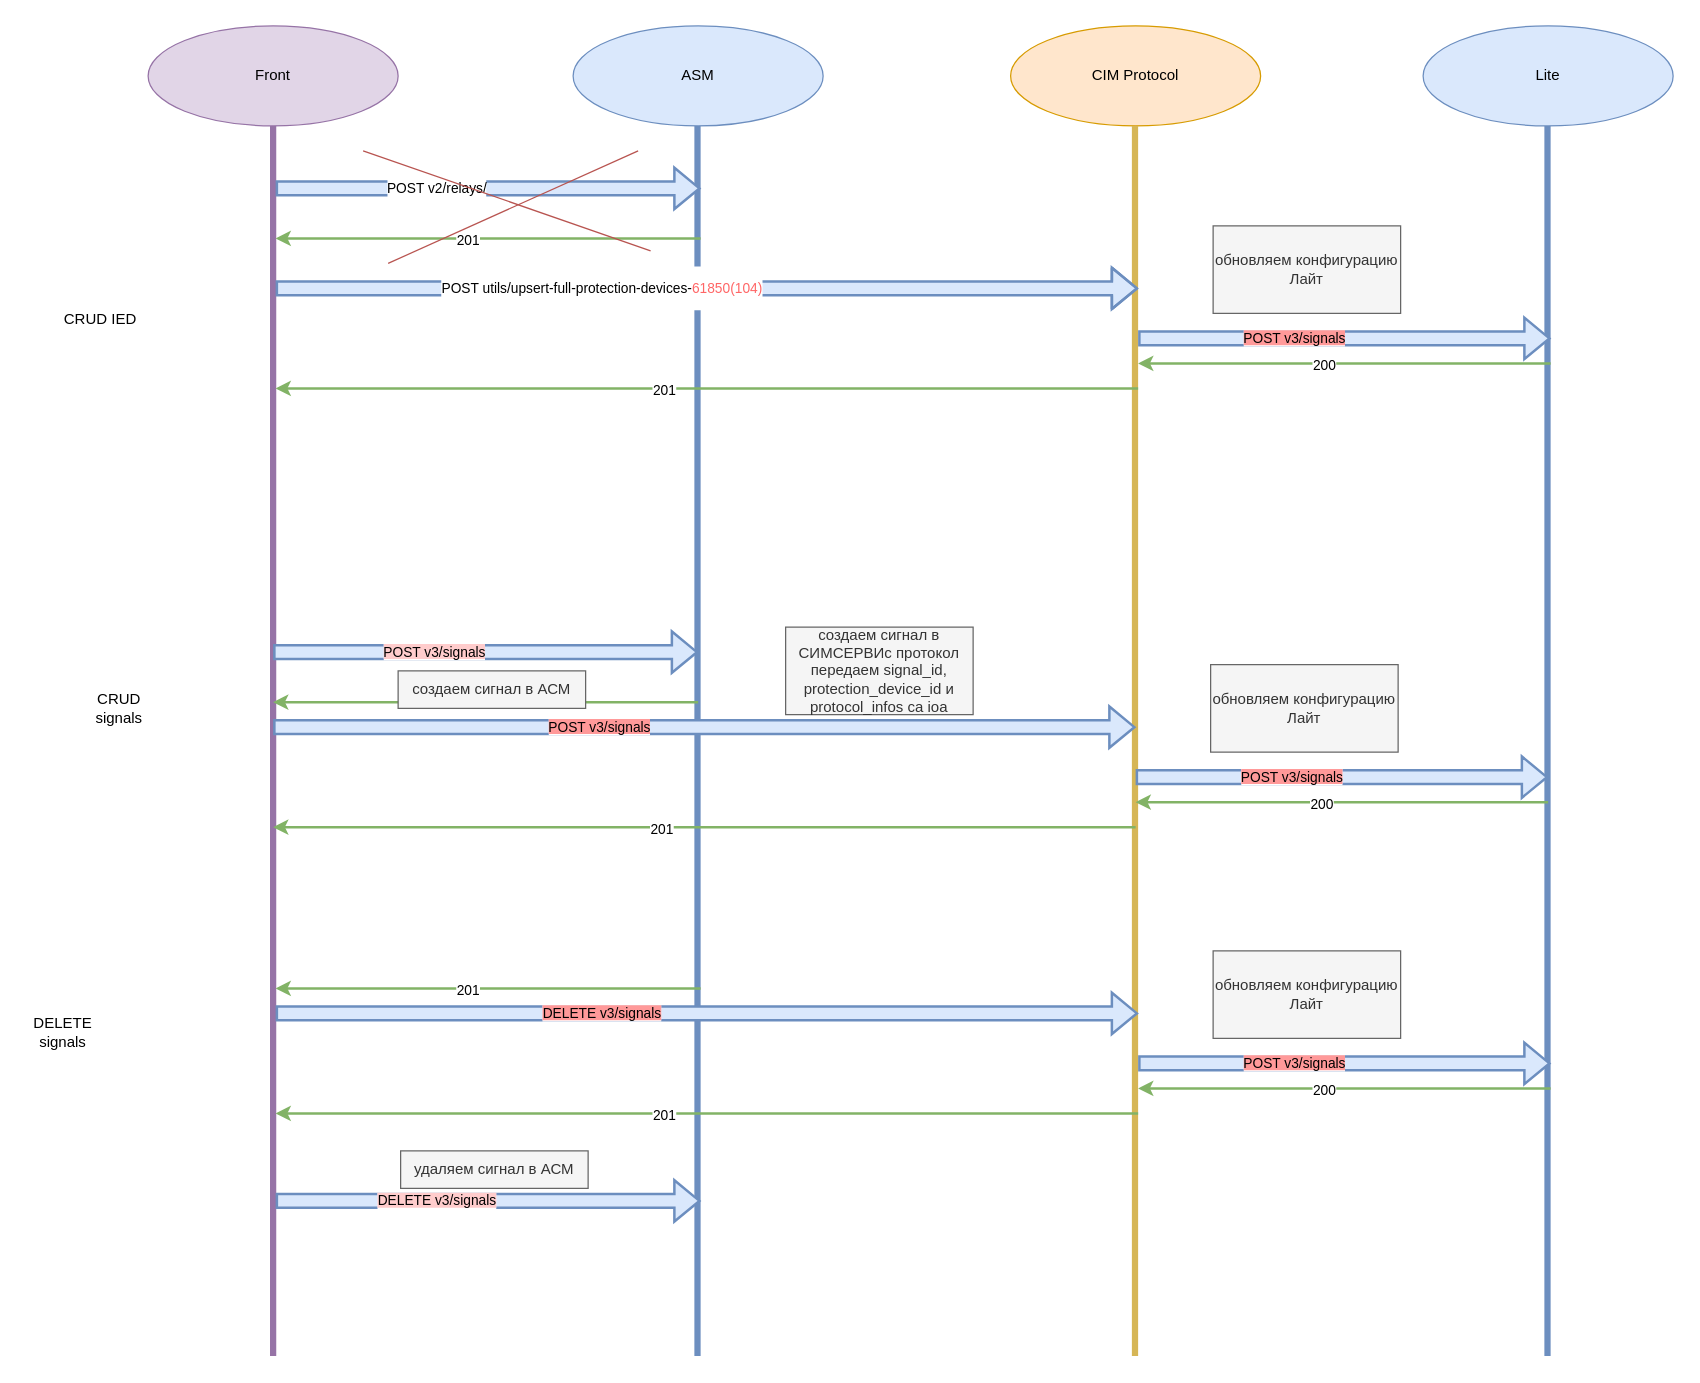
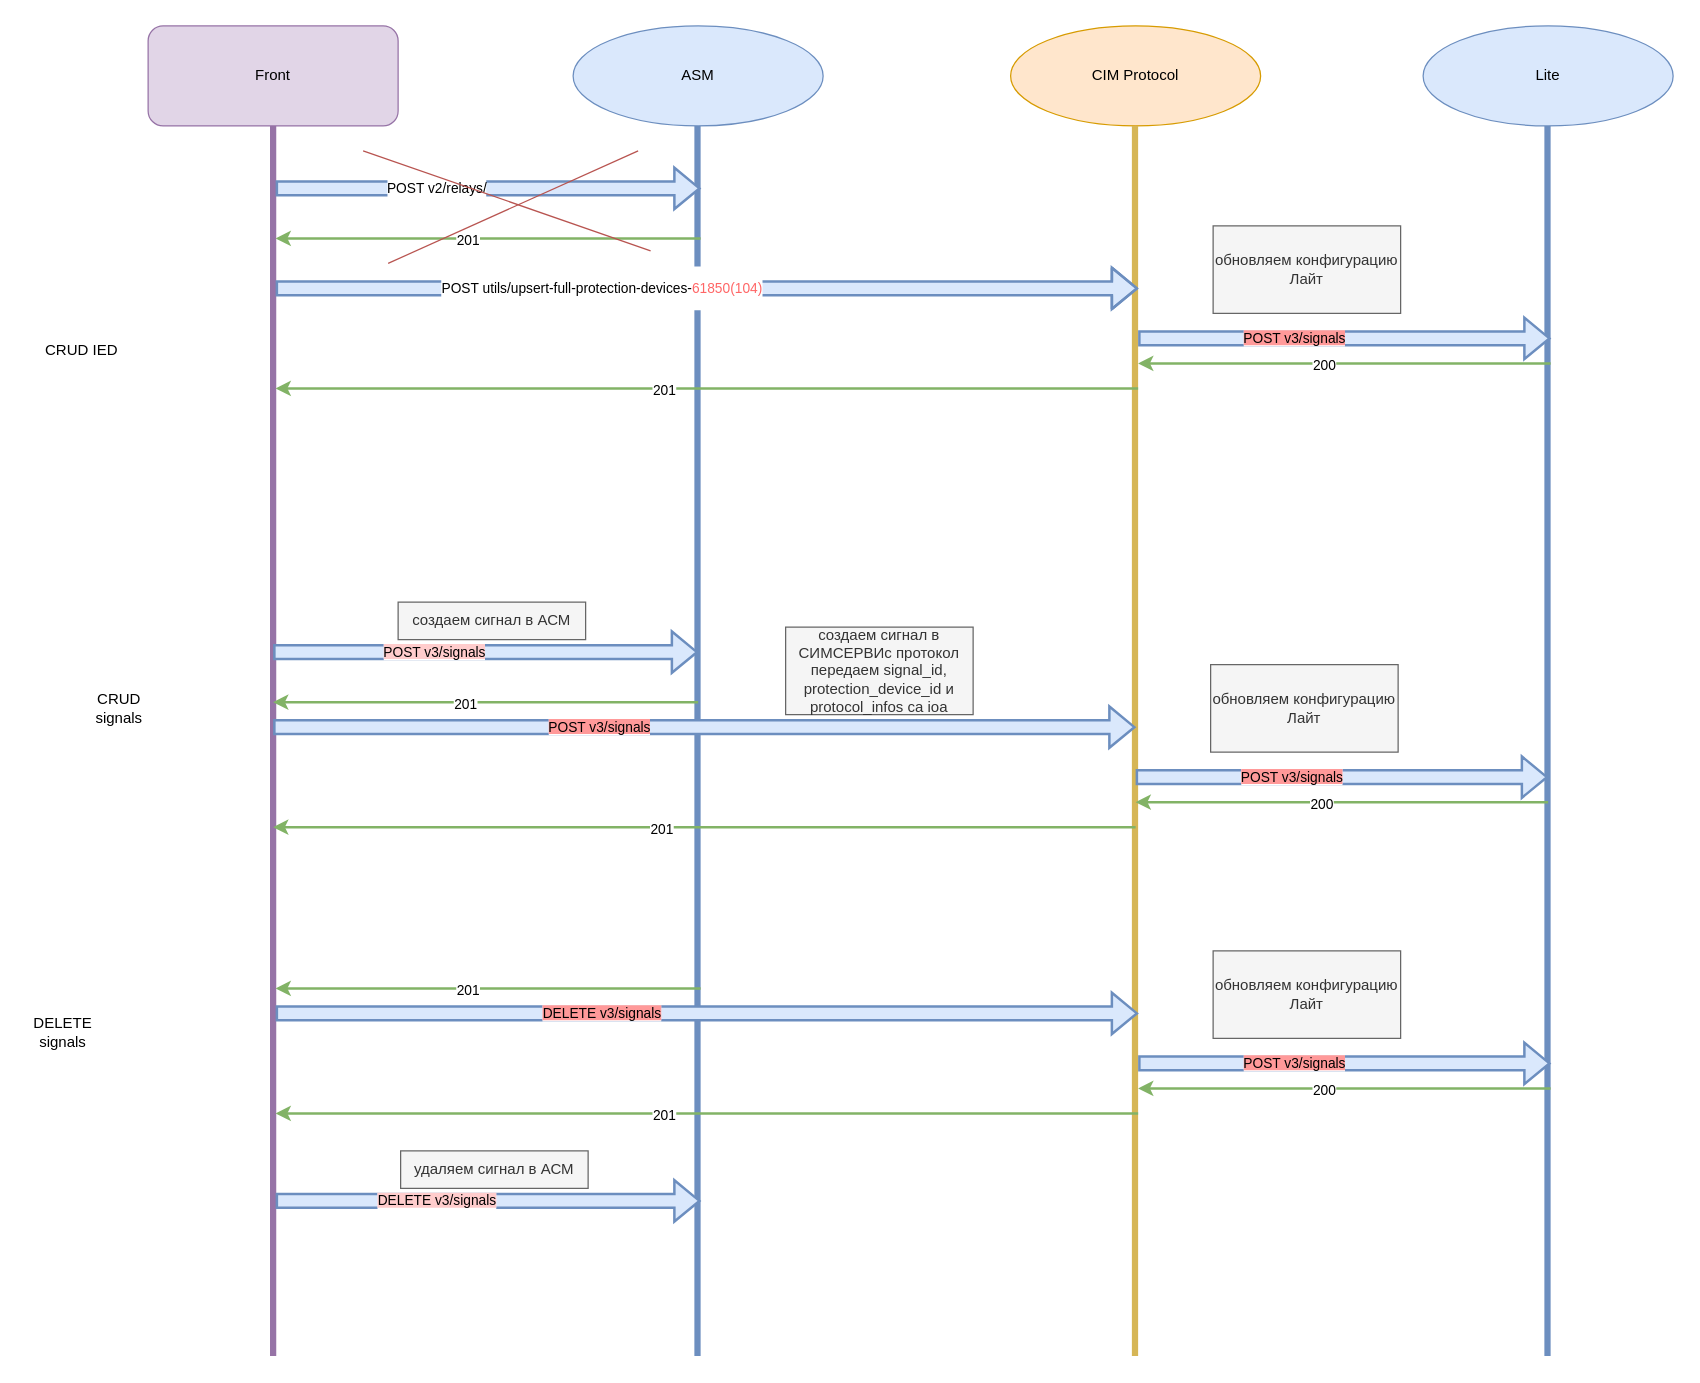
  <mxCell id="0" />
  <mxCell id="1" parent="0" />
  <mxCell id="2" value="Lite" style="ellipse;whiteSpace=wrap;html=1;fillColor=#dae8fc;strokeColor=#6c8ebf;" vertex="1" parent="1"><mxGeometry x="1138" y="20" width="200" height="80" as="geometry" /></mxCell>
  <mxCell id="3" value="CIM Protocol" style="ellipse;whiteSpace=wrap;html=1;fillColor=#ffe6cc;strokeColor=#d79b00;" vertex="1" parent="1"><mxGeometry x="808" y="20" width="200" height="80" as="geometry" /></mxCell>
  <mxCell id="4" value="ASM" style="ellipse;whiteSpace=wrap;html=1;fillColor=#dae8fc;strokeColor=#6c8ebf;" vertex="1" parent="1"><mxGeometry x="458" y="20" width="200" height="80" as="geometry" /></mxCell>
- <mxCell id="5" value="Front" style="ellipse;whiteSpace=wrap;html=1;fillColor=#e1d5e7;strokeColor=#9673a6;" vertex="1" parent="1"><mxGeometry x="118" y="20" width="200" height="80" as="geometry" /></mxCell>
+ <mxCell id="5" value="Front" style="whiteSpace=wrap;html=1;fillColor=#e1d5e7;strokeColor=#9673a6;rounded=1;" vertex="1" parent="1"><mxGeometry x="118" y="20" width="200" height="80" as="geometry" /></mxCell>
  <mxCell id="6" value="" style="endArrow=none;html=1;rounded=0;entryX=0.5;entryY=1;entryDx=0;entryDy=0;fillColor=#e1d5e7;strokeColor=#9673a6;strokeWidth=5;" edge="1" parent="1" target="5"><mxGeometry width="50" height="50" relative="1" as="geometry"><mxPoint x="218" y="1084" as="sourcePoint" /><mxPoint x="748" y="210" as="targetPoint" /></mxGeometry></mxCell>
  <mxCell id="7" value="" style="endArrow=none;html=1;rounded=0;entryX=0.5;entryY=1;entryDx=0;entryDy=0;fillColor=#dae8fc;strokeColor=#6c8ebf;strokeWidth=5;" edge="1" parent="1"><mxGeometry width="50" height="50" relative="1" as="geometry"><mxPoint x="557.5" y="1084" as="sourcePoint" /><mxPoint x="557.5" y="100" as="targetPoint" /></mxGeometry></mxCell>
  <mxCell id="8" value="" style="endArrow=none;html=1;rounded=0;entryX=0.5;entryY=1;entryDx=0;entryDy=0;fillColor=#fff2cc;strokeColor=#d6b656;strokeWidth=5;" edge="1" parent="1"><mxGeometry width="50" height="50" relative="1" as="geometry"><mxPoint x="907.5" y="1084" as="sourcePoint" /><mxPoint x="907.5" y="100" as="targetPoint" /></mxGeometry></mxCell>
  <mxCell id="9" value="" style="endArrow=none;html=1;rounded=0;entryX=0.5;entryY=1;entryDx=0;entryDy=0;fillColor=#dae8fc;strokeColor=#6c8ebf;strokeWidth=5;" edge="1" parent="1"><mxGeometry width="50" height="50" relative="1" as="geometry"><mxPoint x="1237.5" y="1084" as="sourcePoint" /><mxPoint x="1237.5" y="100" as="targetPoint" /></mxGeometry></mxCell>
  <mxCell id="10" value="" style="shape=flexArrow;endArrow=classic;html=1;rounded=0;strokeWidth=2;fillColor=#dae8fc;strokeColor=#6c8ebf;" edge="1" parent="1"><mxGeometry width="50" height="50" relative="1" as="geometry"><mxPoint x="218" y="521" as="sourcePoint" /><mxPoint x="558" y="521" as="targetPoint" /></mxGeometry></mxCell>
  <mxCell id="11" value="&lt;span style=&quot;background-color: rgb(255, 204, 204);&quot;&gt;POST v3/signals&lt;/span&gt;" style="edgeLabel;html=1;align=center;verticalAlign=middle;resizable=0;points=[];" vertex="1" connectable="0" parent="10"><mxGeometry x="-0.247" y="1" relative="1" as="geometry"><mxPoint as="offset" /></mxGeometry></mxCell>
  <mxCell id="12" value="" style="shape=flexArrow;endArrow=classic;html=1;rounded=0;strokeWidth=2;fillColor=#dae8fc;strokeColor=#6c8ebf;" edge="1" parent="1"><mxGeometry width="50" height="50" relative="1" as="geometry"><mxPoint x="218" y="581" as="sourcePoint" /><mxPoint x="908" y="581" as="targetPoint" /></mxGeometry></mxCell>
  <mxCell id="13" value="&lt;span style=&quot;background-color: rgb(255, 153, 153);&quot;&gt;POST v3/signals&lt;/span&gt;" style="edgeLabel;html=1;align=center;verticalAlign=middle;resizable=0;points=[];" vertex="1" connectable="0" parent="12"><mxGeometry x="-0.247" y="1" relative="1" as="geometry"><mxPoint as="offset" /></mxGeometry></mxCell>
  <mxCell id="14" value="" style="endArrow=classic;html=1;rounded=0;strokeWidth=2;fillColor=#d5e8d4;strokeColor=#82b366;" edge="1" parent="1"><mxGeometry width="50" height="50" relative="1" as="geometry"><mxPoint x="558" y="561" as="sourcePoint" /><mxPoint x="218" y="561" as="targetPoint" /></mxGeometry></mxCell>
  <mxCell id="15" value="201" style="edgeLabel;html=1;align=center;verticalAlign=middle;resizable=0;points=[];" vertex="1" connectable="0" parent="14"><mxGeometry x="0.1" y="1" relative="1" as="geometry"><mxPoint as="offset" /></mxGeometry></mxCell>
- <mxCell id="16" value="создаем сигнал в АСМ" style="text;html=1;strokeColor=#666666;fillColor=#f5f5f5;align=center;verticalAlign=middle;whiteSpace=wrap;rounded=0;fontColor=#333333;" vertex="1" parent="1"><mxGeometry x="318" y="536" width="150" height="30" as="geometry" /></mxCell>
+ <mxCell id="16" value="создаем сигнал в АСМ" style="text;html=1;strokeColor=#666666;fillColor=#f5f5f5;align=center;verticalAlign=middle;whiteSpace=wrap;rounded=0;fontColor=#333333;" vertex="1" parent="1"><mxGeometry x="318" y="481" width="150" height="30" as="geometry" /></mxCell>
  <mxCell id="17" value="создаем сигнал в СИМСЕРВИс протокол&lt;br&gt;передаем signal_id, protection_device_id и protocol_infos ca ioa" style="text;html=1;strokeColor=#666666;fillColor=#f5f5f5;align=center;verticalAlign=middle;whiteSpace=wrap;rounded=0;fontColor=#333333;" vertex="1" parent="1"><mxGeometry x="628" y="501" width="150" height="70" as="geometry" /></mxCell>
  <mxCell id="18" value="" style="endArrow=classic;html=1;rounded=0;strokeWidth=2;fillColor=#d5e8d4;strokeColor=#82b366;" edge="1" parent="1"><mxGeometry width="50" height="50" relative="1" as="geometry"><mxPoint x="908" y="661" as="sourcePoint" /><mxPoint x="218" y="661" as="targetPoint" /></mxGeometry></mxCell>
  <mxCell id="19" value="201" style="edgeLabel;html=1;align=center;verticalAlign=middle;resizable=0;points=[];" vertex="1" connectable="0" parent="18"><mxGeometry x="0.1" y="1" relative="1" as="geometry"><mxPoint as="offset" /></mxGeometry></mxCell>
  <mxCell id="20" value="" style="shape=flexArrow;endArrow=classic;html=1;rounded=0;strokeWidth=2;fillColor=#dae8fc;strokeColor=#6c8ebf;" edge="1" parent="1"><mxGeometry width="50" height="50" relative="1" as="geometry"><mxPoint x="908" y="621" as="sourcePoint" /><mxPoint x="1238" y="621" as="targetPoint" /></mxGeometry></mxCell>
  <mxCell id="21" value="&lt;span style=&quot;background-color: rgb(255, 153, 153);&quot;&gt;POST v3/signals&lt;/span&gt;" style="edgeLabel;html=1;align=center;verticalAlign=middle;resizable=0;points=[];" vertex="1" connectable="0" parent="20"><mxGeometry x="-0.247" y="1" relative="1" as="geometry"><mxPoint as="offset" /></mxGeometry></mxCell>
  <mxCell id="22" value="обновляем конфигурацию Лайт" style="text;html=1;strokeColor=#666666;fillColor=#f5f5f5;align=center;verticalAlign=middle;whiteSpace=wrap;rounded=0;fontColor=#333333;" vertex="1" parent="1"><mxGeometry x="968" y="531" width="150" height="70" as="geometry" /></mxCell>
  <mxCell id="23" value="" style="endArrow=classic;html=1;rounded=0;strokeWidth=2;fillColor=#d5e8d4;strokeColor=#82b366;" edge="1" parent="1"><mxGeometry width="50" height="50" relative="1" as="geometry"><mxPoint x="1238" y="641" as="sourcePoint" /><mxPoint x="908" y="641" as="targetPoint" /></mxGeometry></mxCell>
  <mxCell id="24" value="200" style="edgeLabel;html=1;align=center;verticalAlign=middle;resizable=0;points=[];" vertex="1" connectable="0" parent="23"><mxGeometry x="0.1" y="1" relative="1" as="geometry"><mxPoint as="offset" /></mxGeometry></mxCell>
  <mxCell id="25" value="" style="shape=flexArrow;endArrow=classic;html=1;rounded=0;strokeWidth=2;fillColor=#dae8fc;strokeColor=#6c8ebf;" edge="1" parent="1"><mxGeometry width="50" height="50" relative="1" as="geometry"><mxPoint x="220" y="150" as="sourcePoint" /><mxPoint x="560" y="150" as="targetPoint" /></mxGeometry></mxCell>
  <mxCell id="26" value="&lt;p&gt;POST v2/relays/&lt;/p&gt;" style="edgeLabel;html=1;align=center;verticalAlign=middle;resizable=0;points=[];" vertex="1" connectable="0" parent="25"><mxGeometry x="-0.247" y="1" relative="1" as="geometry"><mxPoint as="offset" /></mxGeometry></mxCell>
  <mxCell id="27" value="" style="endArrow=classic;html=1;rounded=0;strokeWidth=2;fillColor=#d5e8d4;strokeColor=#82b366;" edge="1" parent="1"><mxGeometry width="50" height="50" relative="1" as="geometry"><mxPoint x="560" y="190" as="sourcePoint" /><mxPoint x="220" y="190" as="targetPoint" /></mxGeometry></mxCell>
  <mxCell id="28" value="201" style="edgeLabel;html=1;align=center;verticalAlign=middle;resizable=0;points=[];" vertex="1" connectable="0" parent="27"><mxGeometry x="0.1" y="1" relative="1" as="geometry"><mxPoint as="offset" /></mxGeometry></mxCell>
  <mxCell id="29" value="" style="shape=flexArrow;endArrow=classic;html=1;rounded=0;strokeWidth=2;fillColor=#dae8fc;strokeColor=#6c8ebf;" edge="1" parent="1"><mxGeometry width="50" height="50" relative="1" as="geometry"><mxPoint x="220" y="230" as="sourcePoint" /><mxPoint x="910" y="230" as="targetPoint" /><Array as="points"><mxPoint x="560" y="230" /></Array></mxGeometry></mxCell>
  <mxCell id="30" value="&lt;p&gt;POST utils/upsert-full-protection-devices-&lt;font color=&quot;#ff6666&quot;&gt;61850(104)&lt;/font&gt;&lt;/p&gt;" style="edgeLabel;html=1;align=center;verticalAlign=middle;resizable=0;points=[];" vertex="1" connectable="0" parent="29"><mxGeometry x="-0.247" y="1" relative="1" as="geometry"><mxPoint as="offset" /></mxGeometry></mxCell>
  <mxCell id="31" value="" style="endArrow=classic;html=1;rounded=0;strokeWidth=2;fillColor=#d5e8d4;strokeColor=#82b366;" edge="1" parent="1"><mxGeometry width="50" height="50" relative="1" as="geometry"><mxPoint x="910" y="310" as="sourcePoint" /><mxPoint x="220" y="310" as="targetPoint" /></mxGeometry></mxCell>
  <mxCell id="32" value="201" style="edgeLabel;html=1;align=center;verticalAlign=middle;resizable=0;points=[];" vertex="1" connectable="0" parent="31"><mxGeometry x="0.1" y="1" relative="1" as="geometry"><mxPoint as="offset" /></mxGeometry></mxCell>
  <mxCell id="33" value="" style="shape=flexArrow;endArrow=classic;html=1;rounded=0;strokeWidth=2;fillColor=#dae8fc;strokeColor=#6c8ebf;" edge="1" parent="1"><mxGeometry width="50" height="50" relative="1" as="geometry"><mxPoint x="910" y="270" as="sourcePoint" /><mxPoint x="1240" y="270" as="targetPoint" /></mxGeometry></mxCell>
  <mxCell id="34" value="&lt;span style=&quot;background-color: rgb(255, 153, 153);&quot;&gt;POST v3/signals&lt;/span&gt;" style="edgeLabel;html=1;align=center;verticalAlign=middle;resizable=0;points=[];" vertex="1" connectable="0" parent="33"><mxGeometry x="-0.247" y="1" relative="1" as="geometry"><mxPoint as="offset" /></mxGeometry></mxCell>
  <mxCell id="35" value="обновляем конфигурацию Лайт" style="text;html=1;strokeColor=#666666;fillColor=#f5f5f5;align=center;verticalAlign=middle;whiteSpace=wrap;rounded=0;fontColor=#333333;" vertex="1" parent="1"><mxGeometry x="970" y="180" width="150" height="70" as="geometry" /></mxCell>
  <mxCell id="36" value="" style="endArrow=classic;html=1;rounded=0;strokeWidth=2;fillColor=#d5e8d4;strokeColor=#82b366;" edge="1" parent="1"><mxGeometry width="50" height="50" relative="1" as="geometry"><mxPoint x="1240" y="290" as="sourcePoint" /><mxPoint x="910" y="290" as="targetPoint" /></mxGeometry></mxCell>
  <mxCell id="37" value="200" style="edgeLabel;html=1;align=center;verticalAlign=middle;resizable=0;points=[];" vertex="1" connectable="0" parent="36"><mxGeometry x="0.1" y="1" relative="1" as="geometry"><mxPoint as="offset" /></mxGeometry></mxCell>
- <mxCell id="38" value="CRUD IED" style="text;html=1;strokeColor=none;fillColor=none;align=center;verticalAlign=middle;whiteSpace=wrap;rounded=0;" vertex="1" parent="1"><mxGeometry x="50" y="240" width="60" height="30" as="geometry" /></mxCell>
+ <mxCell id="38" value="CRUD IED" style="text;html=1;strokeColor=none;fillColor=none;align=center;verticalAlign=middle;whiteSpace=wrap;rounded=0;" vertex="1" parent="1"><mxGeometry x="35" y="265" width="60" height="30" as="geometry" /></mxCell>
  <mxCell id="39" value="CRUD signals" style="text;html=1;strokeColor=none;fillColor=none;align=center;verticalAlign=middle;whiteSpace=wrap;rounded=0;" vertex="1" parent="1"><mxGeometry x="65" y="551" width="60" height="30" as="geometry" /></mxCell>
  <mxCell id="40" value="" style="endArrow=none;html=1;rounded=0;fillColor=#f8cecc;strokeColor=#b85450;" edge="1" parent="1"><mxGeometry width="50" height="50" relative="1" as="geometry"><mxPoint x="520" y="200" as="sourcePoint" /><mxPoint x="290" y="120" as="targetPoint" /></mxGeometry></mxCell>
  <mxCell id="41" value="" style="endArrow=none;html=1;rounded=0;fillColor=#f8cecc;strokeColor=#b85450;" edge="1" parent="1"><mxGeometry width="50" height="50" relative="1" as="geometry"><mxPoint x="310" y="210" as="sourcePoint" /><mxPoint x="510" y="120" as="targetPoint" /></mxGeometry></mxCell>
  <mxCell id="42" value="" style="shape=flexArrow;endArrow=classic;html=1;rounded=0;strokeWidth=2;fillColor=#dae8fc;strokeColor=#6c8ebf;" edge="1" parent="1"><mxGeometry width="50" height="50" relative="1" as="geometry"><mxPoint x="220" y="960" as="sourcePoint" /><mxPoint x="560" y="960" as="targetPoint" /></mxGeometry></mxCell>
  <mxCell id="43" value="&lt;span style=&quot;background-color: rgb(255, 204, 204);&quot;&gt;DELETE v3/signals&lt;/span&gt;" style="edgeLabel;html=1;align=center;verticalAlign=middle;resizable=0;points=[];" vertex="1" connectable="0" parent="42"><mxGeometry x="-0.247" y="1" relative="1" as="geometry"><mxPoint as="offset" /></mxGeometry></mxCell>
  <mxCell id="44" value="" style="shape=flexArrow;endArrow=classic;html=1;rounded=0;strokeWidth=2;fillColor=#dae8fc;strokeColor=#6c8ebf;" edge="1" parent="1"><mxGeometry width="50" height="50" relative="1" as="geometry"><mxPoint x="220" y="810" as="sourcePoint" /><mxPoint x="910" y="810" as="targetPoint" /></mxGeometry></mxCell>
  <mxCell id="45" value="&lt;span style=&quot;background-color: rgb(255, 153, 153);&quot;&gt;DELETE v3/signals&lt;/span&gt;" style="edgeLabel;html=1;align=center;verticalAlign=middle;resizable=0;points=[];" vertex="1" connectable="0" parent="44"><mxGeometry x="-0.247" y="1" relative="1" as="geometry"><mxPoint as="offset" /></mxGeometry></mxCell>
  <mxCell id="46" value="" style="endArrow=classic;html=1;rounded=0;strokeWidth=2;fillColor=#d5e8d4;strokeColor=#82b366;" edge="1" parent="1"><mxGeometry width="50" height="50" relative="1" as="geometry"><mxPoint x="560" y="790" as="sourcePoint" /><mxPoint x="220" y="790" as="targetPoint" /></mxGeometry></mxCell>
  <mxCell id="47" value="201" style="edgeLabel;html=1;align=center;verticalAlign=middle;resizable=0;points=[];" vertex="1" connectable="0" parent="46"><mxGeometry x="0.1" y="1" relative="1" as="geometry"><mxPoint as="offset" /></mxGeometry></mxCell>
  <mxCell id="48" value="удаляем сигнал в АСМ" style="text;html=1;strokeColor=#666666;fillColor=#f5f5f5;align=center;verticalAlign=middle;whiteSpace=wrap;rounded=0;fontColor=#333333;" vertex="1" parent="1"><mxGeometry x="320" y="920" width="150" height="30" as="geometry" /></mxCell>
  <mxCell id="49" value="" style="endArrow=classic;html=1;rounded=0;strokeWidth=2;fillColor=#d5e8d4;strokeColor=#82b366;" edge="1" parent="1"><mxGeometry width="50" height="50" relative="1" as="geometry"><mxPoint x="910" y="890" as="sourcePoint" /><mxPoint x="220" y="890" as="targetPoint" /></mxGeometry></mxCell>
  <mxCell id="50" value="201" style="edgeLabel;html=1;align=center;verticalAlign=middle;resizable=0;points=[];" vertex="1" connectable="0" parent="49"><mxGeometry x="0.1" y="1" relative="1" as="geometry"><mxPoint as="offset" /></mxGeometry></mxCell>
  <mxCell id="51" value="" style="shape=flexArrow;endArrow=classic;html=1;rounded=0;strokeWidth=2;fillColor=#dae8fc;strokeColor=#6c8ebf;" edge="1" parent="1"><mxGeometry width="50" height="50" relative="1" as="geometry"><mxPoint x="910" y="850" as="sourcePoint" /><mxPoint x="1240" y="850" as="targetPoint" /></mxGeometry></mxCell>
  <mxCell id="52" value="&lt;span style=&quot;background-color: rgb(255, 153, 153);&quot;&gt;POST v3/signals&lt;/span&gt;" style="edgeLabel;html=1;align=center;verticalAlign=middle;resizable=0;points=[];" vertex="1" connectable="0" parent="51"><mxGeometry x="-0.247" y="1" relative="1" as="geometry"><mxPoint as="offset" /></mxGeometry></mxCell>
  <mxCell id="53" value="обновляем конфигурацию Лайт" style="text;html=1;strokeColor=#666666;fillColor=#f5f5f5;align=center;verticalAlign=middle;whiteSpace=wrap;rounded=0;fontColor=#333333;" vertex="1" parent="1"><mxGeometry x="970" y="760" width="150" height="70" as="geometry" /></mxCell>
  <mxCell id="54" value="" style="endArrow=classic;html=1;rounded=0;strokeWidth=2;fillColor=#d5e8d4;strokeColor=#82b366;" edge="1" parent="1"><mxGeometry width="50" height="50" relative="1" as="geometry"><mxPoint x="1240" y="870" as="sourcePoint" /><mxPoint x="910" y="870" as="targetPoint" /></mxGeometry></mxCell>
  <mxCell id="55" value="200" style="edgeLabel;html=1;align=center;verticalAlign=middle;resizable=0;points=[];" vertex="1" connectable="0" parent="54"><mxGeometry x="0.1" y="1" relative="1" as="geometry"><mxPoint as="offset" /></mxGeometry></mxCell>
  <mxCell id="56" value="DELETE signals" style="text;html=1;strokeColor=none;fillColor=none;align=center;verticalAlign=middle;whiteSpace=wrap;rounded=0;" vertex="1" parent="1"><mxGeometry x="20" y="810" width="60" height="30" as="geometry" /></mxCell>
